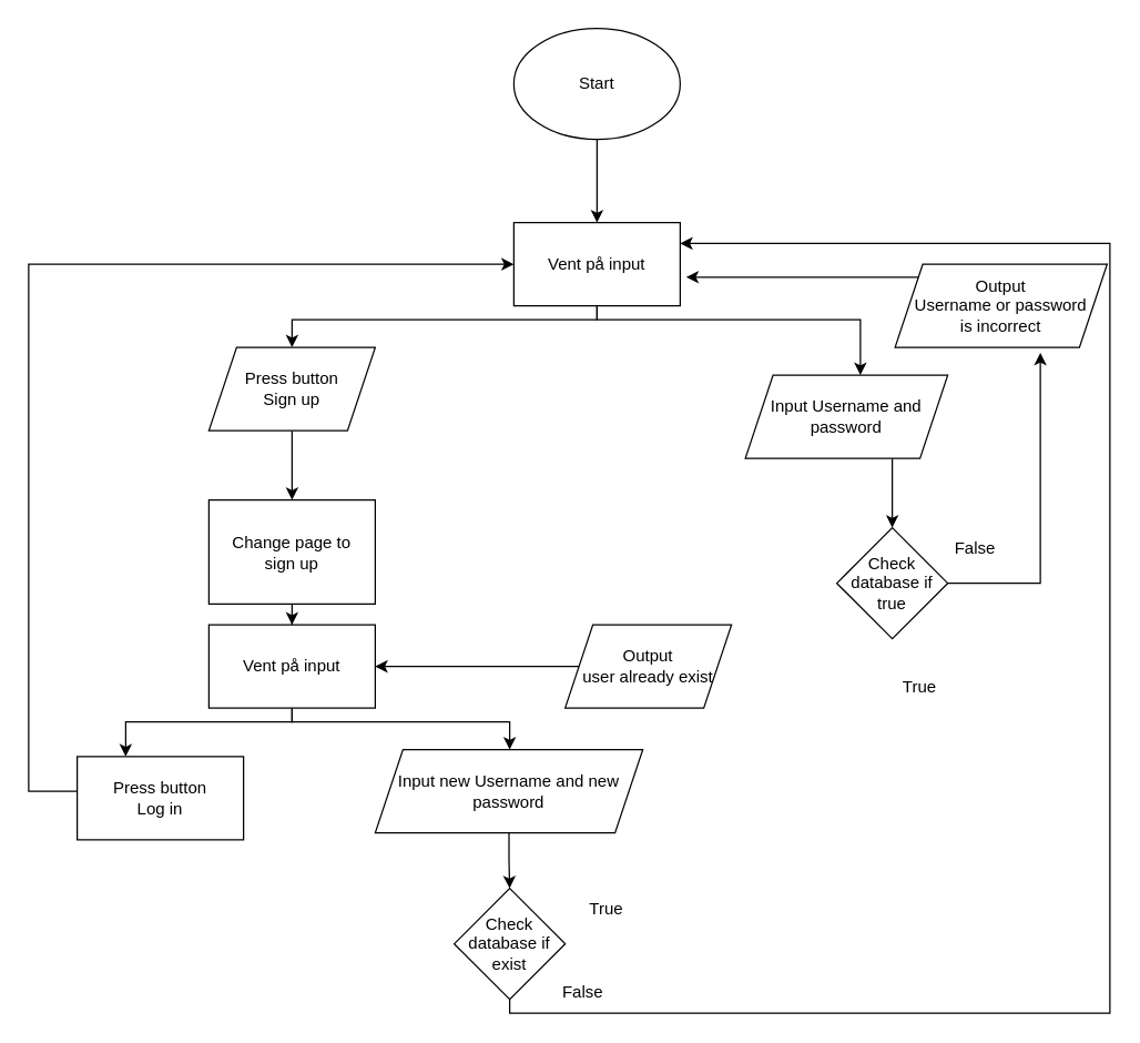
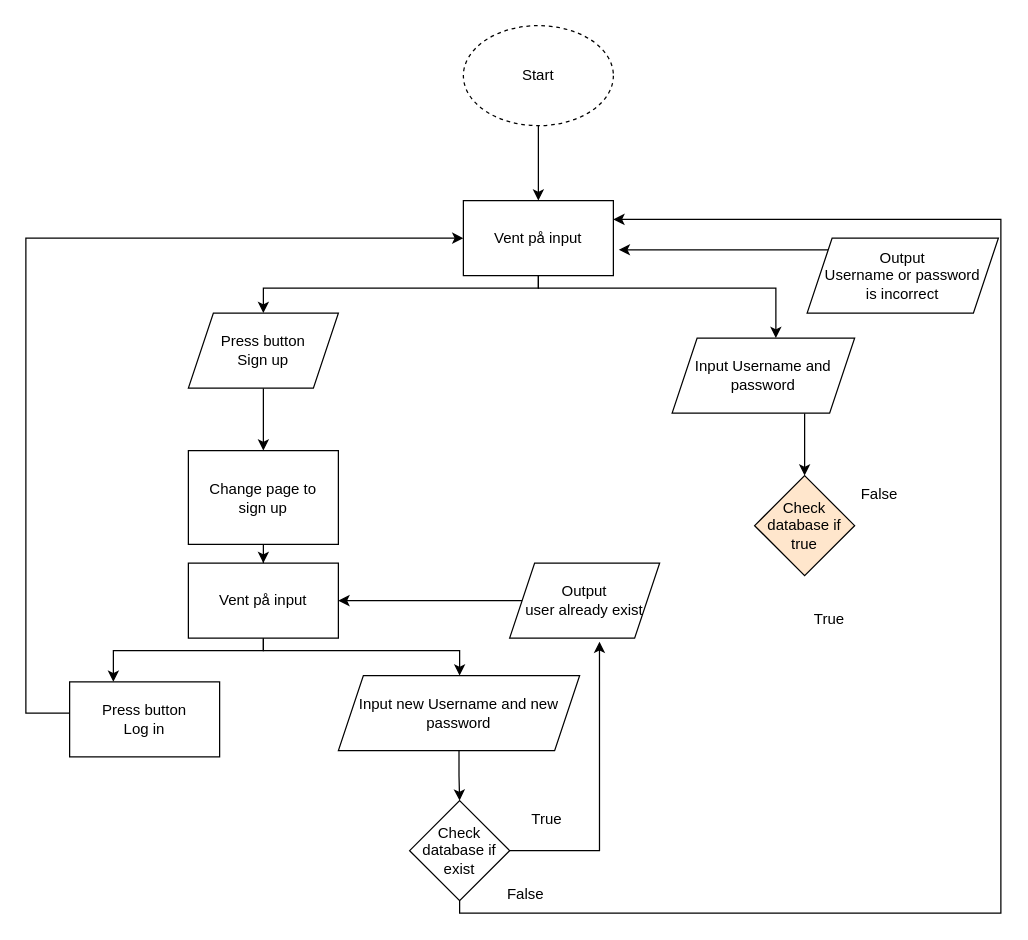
  <mxCell id="0" />
  <mxCell id="1" parent="0" />
  <mxCell id="2" style="edgeStyle=orthogonalEdgeStyle;rounded=0;orthogonalLoop=1;jettySize=auto;html=1;" edge="1" parent="1" source="3" target="6"><mxGeometry relative="1" as="geometry" /></mxCell>
- <mxCell id="3" value="Start" style="ellipse;whiteSpace=wrap;html=1;" vertex="1" parent="1"><mxGeometry x="370" y="20" width="120" height="80" as="geometry" /></mxCell>
+ <mxCell id="3" value="Start" style="ellipse;whiteSpace=wrap;html=1;dashed=1;" vertex="1" parent="1"><mxGeometry x="370" y="20" width="120" height="80" as="geometry" /></mxCell>
  <mxCell id="4" style="edgeStyle=orthogonalEdgeStyle;rounded=0;orthogonalLoop=1;jettySize=auto;html=1;entryX=0.5;entryY=0;entryDx=0;entryDy=0;" edge="1" parent="1" source="6" target="8"><mxGeometry relative="1" as="geometry"><Array as="points"><mxPoint x="430" y="230" /><mxPoint x="210" y="230" /></Array></mxGeometry></mxCell>
  <mxCell id="5" style="edgeStyle=orthogonalEdgeStyle;rounded=0;orthogonalLoop=1;jettySize=auto;html=1;" edge="1" parent="1" source="6" target="10"><mxGeometry relative="1" as="geometry"><Array as="points"><mxPoint x="430" y="230" /><mxPoint x="620" y="230" /></Array></mxGeometry></mxCell>
  <mxCell id="6" value="Vent på input" style="rounded=0;whiteSpace=wrap;html=1;" vertex="1" parent="1"><mxGeometry x="370" y="160" width="120" height="60" as="geometry" /></mxCell>
  <mxCell id="7" style="edgeStyle=orthogonalEdgeStyle;rounded=0;orthogonalLoop=1;jettySize=auto;html=1;" edge="1" parent="1" source="8" target="18"><mxGeometry relative="1" as="geometry" /></mxCell>
  <mxCell id="8" value="Press button&lt;br&gt;Sign up" style="shape=parallelogram;perimeter=parallelogramPerimeter;whiteSpace=wrap;html=1;fixedSize=1;" vertex="1" parent="1"><mxGeometry x="150" y="250" width="120" height="60" as="geometry" /></mxCell>
  <mxCell id="9" style="edgeStyle=orthogonalEdgeStyle;rounded=0;orthogonalLoop=1;jettySize=auto;html=1;entryX=0.5;entryY=0;entryDx=0;entryDy=0;" edge="1" parent="1" source="10" target="12"><mxGeometry relative="1" as="geometry"><Array as="points"><mxPoint x="643" y="350" /><mxPoint x="643" y="350" /></Array></mxGeometry></mxCell>
  <mxCell id="10" value="Input Username and password" style="shape=parallelogram;perimeter=parallelogramPerimeter;whiteSpace=wrap;html=1;fixedSize=1;" vertex="1" parent="1"><mxGeometry x="537" y="270" width="146" height="60" as="geometry" /></mxCell>
- <mxCell id="11" style="edgeStyle=orthogonalEdgeStyle;rounded=0;orthogonalLoop=1;jettySize=auto;html=1;entryX=0.685;entryY=1.064;entryDx=0;entryDy=0;entryPerimeter=0;" edge="1" parent="1" source="12" target="32"><mxGeometry relative="1" as="geometry"><Array as="points"><mxPoint x="750" y="420" /></Array></mxGeometry></mxCell>
- <mxCell id="12" value="Check database if true" style="rhombus;whiteSpace=wrap;html=1;" vertex="1" parent="1"><mxGeometry x="603" y="380" width="80" height="80" as="geometry" /></mxCell>
+ <mxCell id="12" value="Check database if true" style="rhombus;whiteSpace=wrap;html=1;fillColor=#ffe6cc;" vertex="1" parent="1"><mxGeometry x="603" y="380" width="80" height="80" as="geometry" /></mxCell>
  <mxCell id="13" value="False" style="text;html=1;strokeColor=none;fillColor=none;align=center;verticalAlign=middle;whiteSpace=wrap;rounded=0;" vertex="1" parent="1"><mxGeometry x="673" y="380" width="60" height="30" as="geometry" /></mxCell>
  <mxCell id="14" value="True" style="text;html=1;strokeColor=none;fillColor=none;align=center;verticalAlign=middle;whiteSpace=wrap;rounded=0;" vertex="1" parent="1"><mxGeometry x="633" y="480" width="60" height="30" as="geometry" /></mxCell>
  <mxCell id="15" style="edgeStyle=orthogonalEdgeStyle;rounded=0;orthogonalLoop=1;jettySize=auto;html=1;entryX=0.5;entryY=0;entryDx=0;entryDy=0;" edge="1" parent="1" source="16" target="26"><mxGeometry relative="1" as="geometry" /></mxCell>
  <mxCell id="16" value="Input new Username and new password" style="shape=parallelogram;perimeter=parallelogramPerimeter;whiteSpace=wrap;html=1;fixedSize=1;" vertex="1" parent="1"><mxGeometry x="270" y="540" width="193" height="60" as="geometry" /></mxCell>
  <mxCell id="17" style="edgeStyle=orthogonalEdgeStyle;rounded=0;orthogonalLoop=1;jettySize=auto;html=1;entryX=0.5;entryY=0;entryDx=0;entryDy=0;" edge="1" parent="1" source="18" target="21"><mxGeometry relative="1" as="geometry" /></mxCell>
  <mxCell id="18" value="Change page to &lt;br&gt;sign up" style="rounded=0;whiteSpace=wrap;html=1;" vertex="1" parent="1"><mxGeometry x="150" y="360" width="120" height="75" as="geometry" /></mxCell>
  <mxCell id="19" style="edgeStyle=orthogonalEdgeStyle;rounded=0;orthogonalLoop=1;jettySize=auto;html=1;" edge="1" parent="1" source="21" target="23"><mxGeometry relative="1" as="geometry"><Array as="points"><mxPoint x="210" y="520" /><mxPoint x="90" y="520" /></Array></mxGeometry></mxCell>
  <mxCell id="20" style="edgeStyle=orthogonalEdgeStyle;rounded=0;orthogonalLoop=1;jettySize=auto;html=1;" edge="1" parent="1" source="21" target="16"><mxGeometry relative="1" as="geometry"><Array as="points"><mxPoint x="210" y="520" /><mxPoint x="367" y="520" /></Array></mxGeometry></mxCell>
  <mxCell id="21" value="Vent på input" style="rounded=0;whiteSpace=wrap;html=1;" vertex="1" parent="1"><mxGeometry x="150" y="450" width="120" height="60" as="geometry" /></mxCell>
  <mxCell id="22" style="edgeStyle=orthogonalEdgeStyle;rounded=0;orthogonalLoop=1;jettySize=auto;html=1;entryX=0;entryY=0.5;entryDx=0;entryDy=0;" edge="1" parent="1" source="23" target="6"><mxGeometry relative="1" as="geometry"><mxPoint x="80" y="270" as="targetPoint" /><Array as="points"><mxPoint x="20" y="570" /><mxPoint x="20" y="190" /></Array></mxGeometry></mxCell>
  <mxCell id="23" value="Press button&lt;br&gt;Log in" style="rounded=0;whiteSpace=wrap;html=1;" vertex="1" parent="1"><mxGeometry x="55" y="545" width="120" height="60" as="geometry" /></mxCell>
  <mxCell id="24" style="edgeStyle=orthogonalEdgeStyle;rounded=0;orthogonalLoop=1;jettySize=auto;html=1;entryX=1;entryY=0.25;entryDx=0;entryDy=0;" edge="1" parent="1" source="26" target="6"><mxGeometry relative="1" as="geometry"><Array as="points"><mxPoint x="367" y="730" /><mxPoint x="800" y="730" /><mxPoint x="800" y="175" /></Array></mxGeometry></mxCell>
+ <mxCell id="25" style="edgeStyle=orthogonalEdgeStyle;rounded=0;orthogonalLoop=1;jettySize=auto;html=1;entryX=0.599;entryY=1.048;entryDx=0;entryDy=0;entryPerimeter=0;" edge="1" parent="1" source="26" target="30"><mxGeometry relative="1" as="geometry"><Array as="points"><mxPoint x="479" y="680" /></Array></mxGeometry></mxCell>
  <mxCell id="26" value="Check database if exist" style="rhombus;whiteSpace=wrap;html=1;" vertex="1" parent="1"><mxGeometry x="327" y="640" width="80" height="80" as="geometry" /></mxCell>
  <mxCell id="27" value="True" style="text;html=1;strokeColor=none;fillColor=none;align=center;verticalAlign=middle;whiteSpace=wrap;rounded=0;" vertex="1" parent="1"><mxGeometry x="407" y="640" width="60" height="30" as="geometry" /></mxCell>
  <mxCell id="28" value="False" style="text;html=1;strokeColor=none;fillColor=none;align=center;verticalAlign=middle;whiteSpace=wrap;rounded=0;" vertex="1" parent="1"><mxGeometry x="390" y="700" width="60" height="30" as="geometry" /></mxCell>
  <mxCell id="29" style="edgeStyle=orthogonalEdgeStyle;rounded=0;orthogonalLoop=1;jettySize=auto;html=1;entryX=1;entryY=0.5;entryDx=0;entryDy=0;" edge="1" parent="1" source="30" target="21"><mxGeometry relative="1" as="geometry" /></mxCell>
  <mxCell id="30" value="Output&lt;br&gt;user already exist" style="shape=parallelogram;perimeter=parallelogramPerimeter;whiteSpace=wrap;html=1;fixedSize=1;" vertex="1" parent="1"><mxGeometry x="407" y="450" width="120" height="60" as="geometry" /></mxCell>
  <mxCell id="31" style="edgeStyle=orthogonalEdgeStyle;rounded=0;orthogonalLoop=1;jettySize=auto;html=1;entryX=1.036;entryY=0.655;entryDx=0;entryDy=0;entryPerimeter=0;" edge="1" parent="1" source="32" target="6"><mxGeometry relative="1" as="geometry"><Array as="points"><mxPoint x="582" y="200" /></Array></mxGeometry></mxCell>
  <mxCell id="32" value="Output&lt;br&gt;Username or password &lt;br&gt;is incorrect" style="shape=parallelogram;perimeter=parallelogramPerimeter;whiteSpace=wrap;html=1;fixedSize=1;" vertex="1" parent="1"><mxGeometry x="645" y="190" width="153" height="60" as="geometry" /></mxCell>
